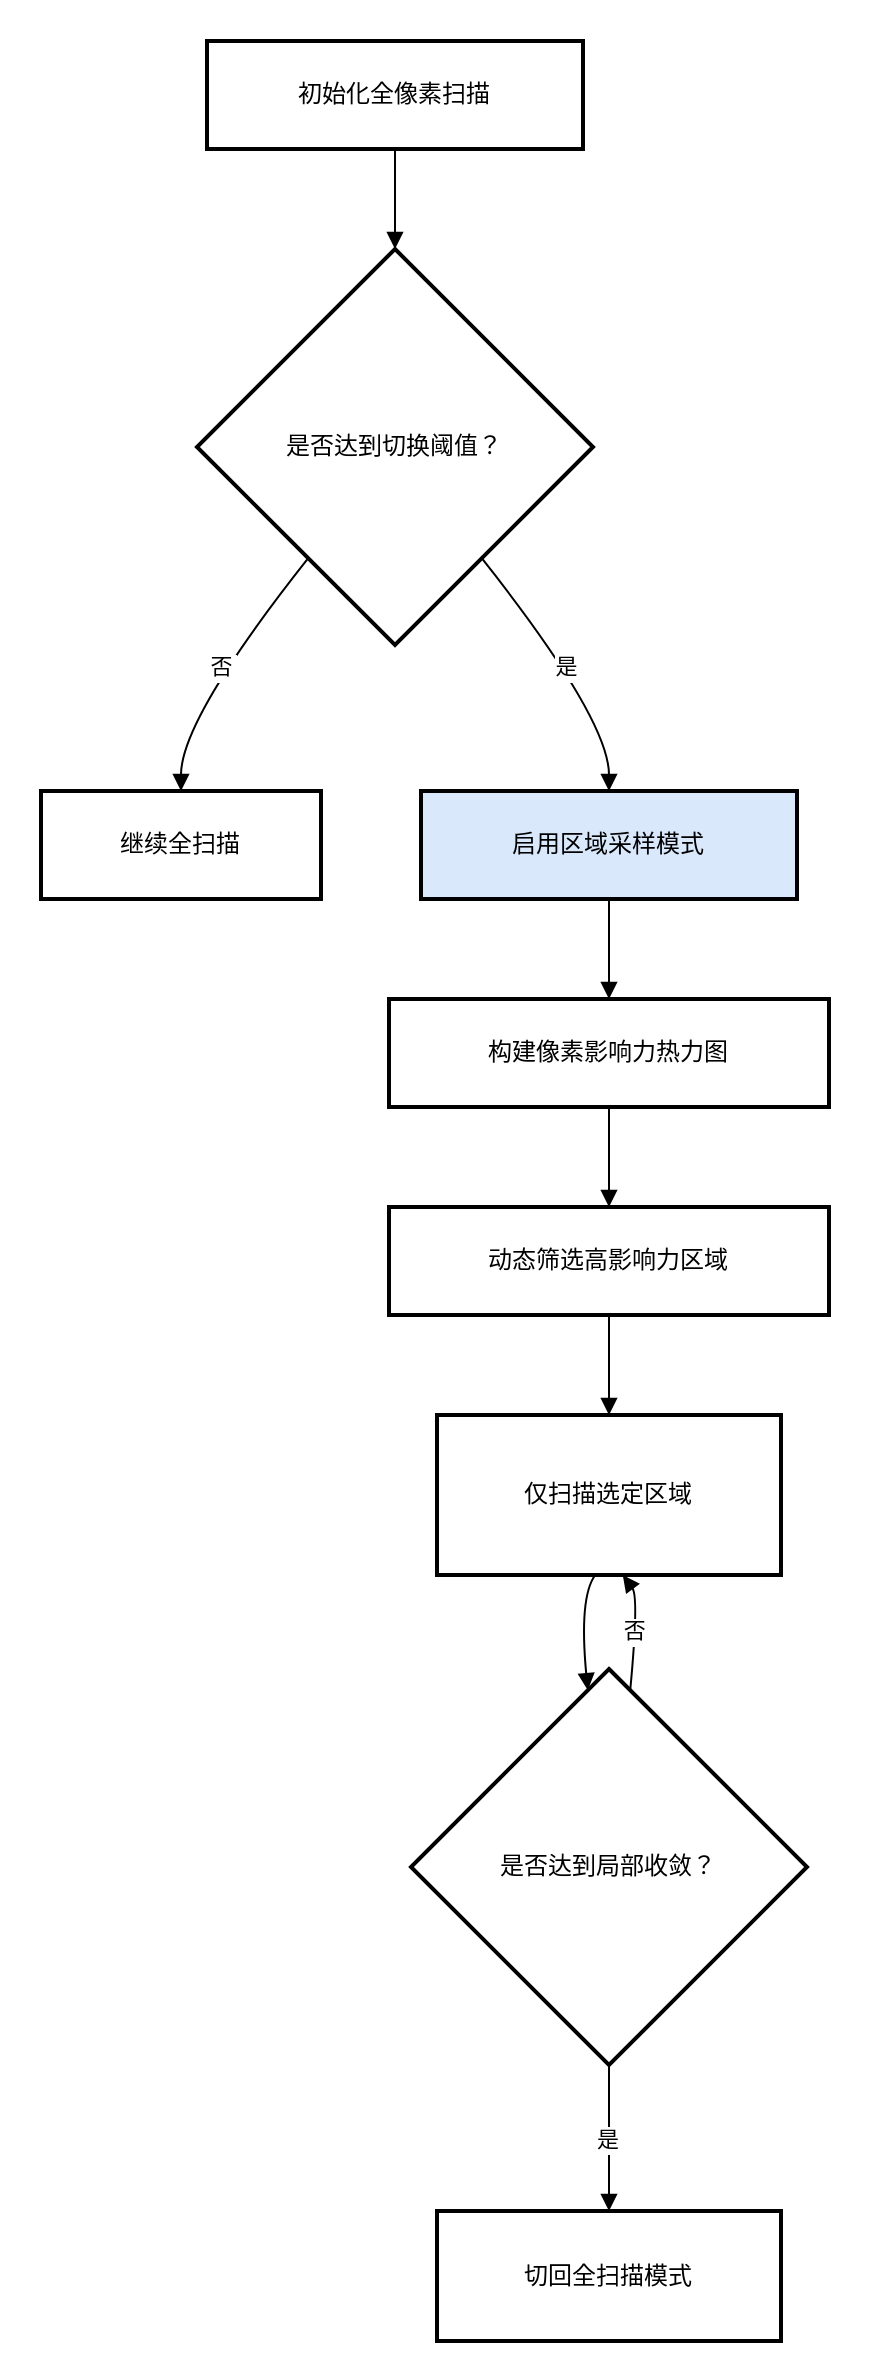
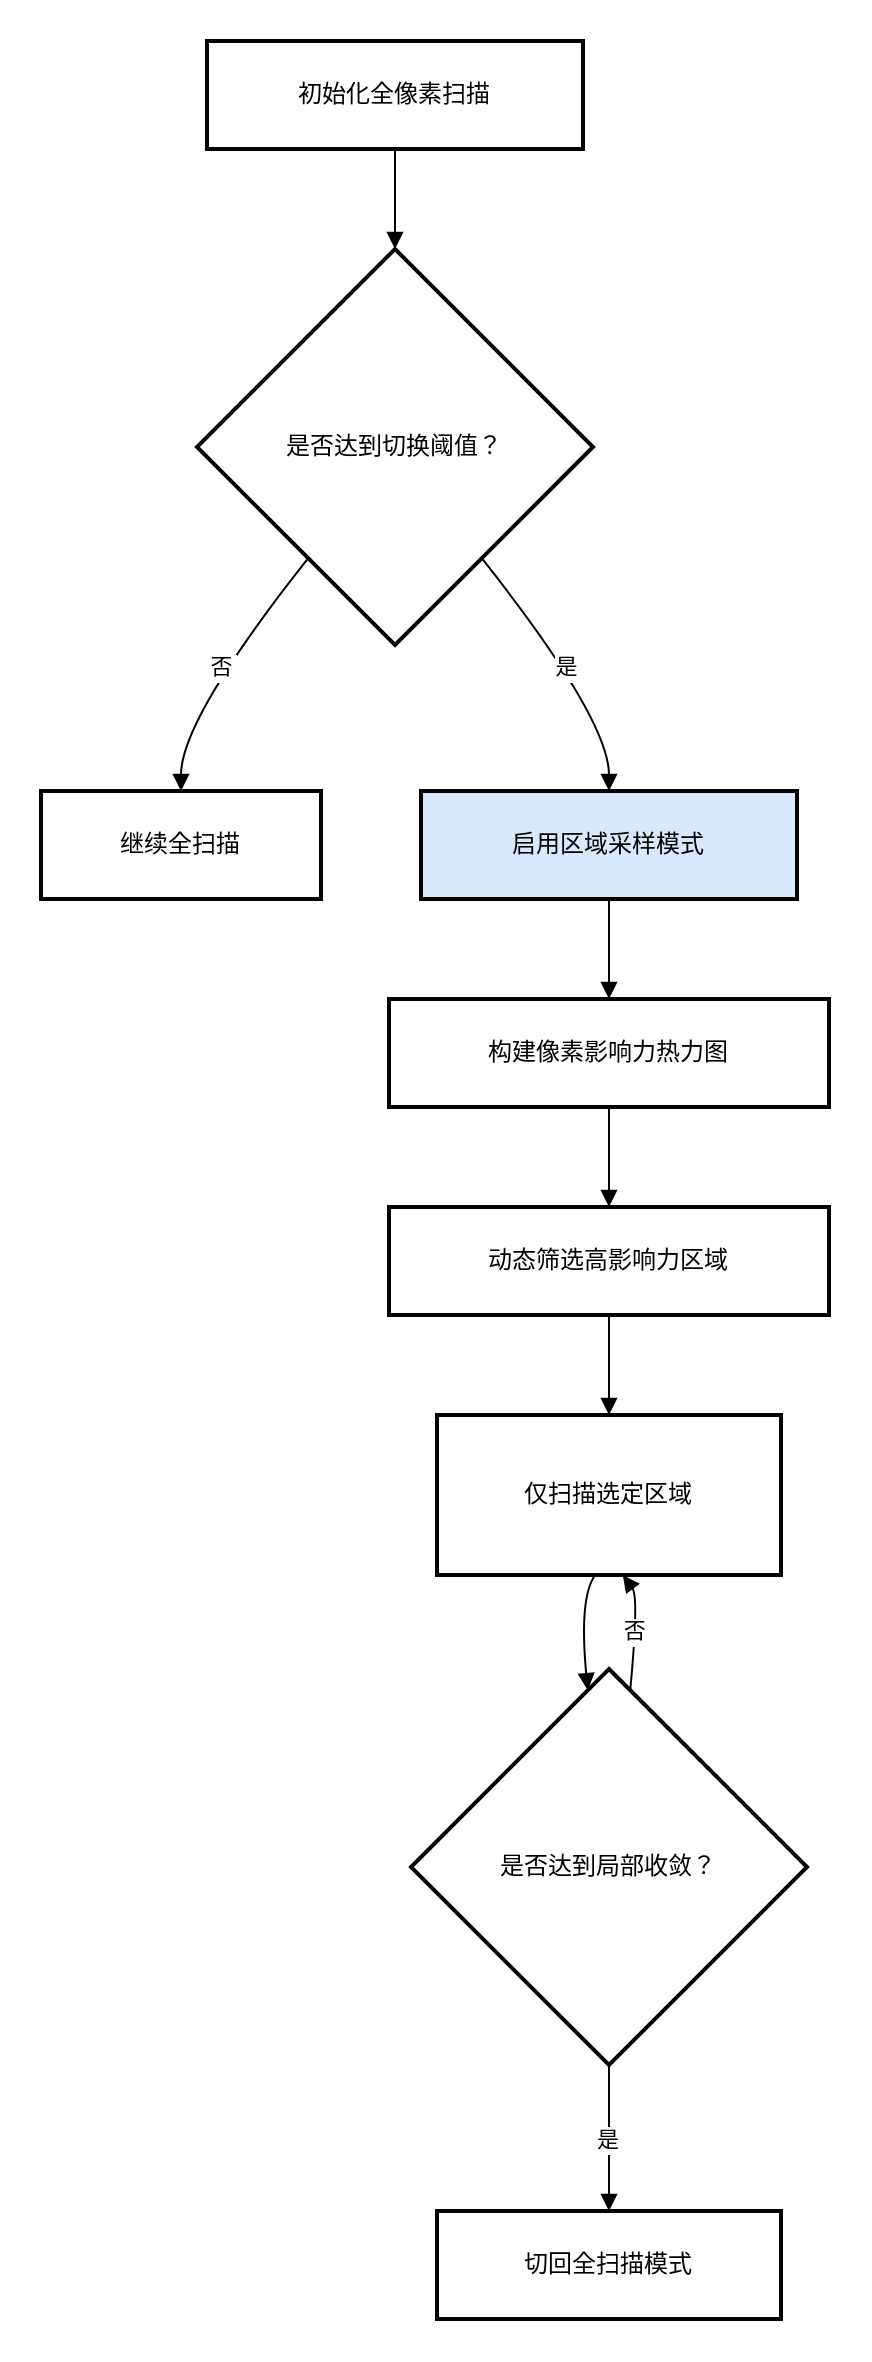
  <mxCell id="0" />
  <mxCell id="1" parent="0" />
  <mxCell id="2" value="初始化全像素扫描" style="whiteSpace=wrap;strokeWidth=2;" vertex="1" parent="1"><mxGeometry x="103" y="20" width="188" height="54" as="geometry" /></mxCell>
  <mxCell id="3" value="是否达到切换阈值？" style="rhombus;strokeWidth=2;whiteSpace=wrap;" vertex="1" parent="1"><mxGeometry x="98" y="124" width="198" height="198" as="geometry" /></mxCell>
  <mxCell id="4" value="继续全扫描" style="whiteSpace=wrap;strokeWidth=2;" vertex="1" parent="1"><mxGeometry x="20" y="395" width="140" height="54" as="geometry" /></mxCell>
  <mxCell id="5" value="启用区域采样模式" style="whiteSpace=wrap;strokeWidth=2;fillColor=#dae8fc;" vertex="1" parent="1"><mxGeometry x="210" y="395" width="188" height="54" as="geometry" /></mxCell>
  <mxCell id="6" value="构建像素影响力热力图" style="whiteSpace=wrap;strokeWidth=2;" vertex="1" parent="1"><mxGeometry x="194" y="499" width="220" height="54" as="geometry" /></mxCell>
  <mxCell id="7" value="动态筛选高影响力区域" style="whiteSpace=wrap;strokeWidth=2;" vertex="1" parent="1"><mxGeometry x="194" y="603" width="220" height="54" as="geometry" /></mxCell>
  <mxCell id="8" value="仅扫描选定区域" style="whiteSpace=wrap;strokeWidth=2;" vertex="1" parent="1"><mxGeometry x="218" y="707" width="172" height="80" as="geometry" /></mxCell>
  <mxCell id="9" value="是否达到局部收敛？" style="rhombus;strokeWidth=2;whiteSpace=wrap;" vertex="1" parent="1"><mxGeometry x="205" y="834" width="198" height="198" as="geometry" /></mxCell>
- <mxCell id="10" value="切回全扫描模式" style="whiteSpace=wrap;strokeWidth=2;" vertex="1" parent="1"><mxGeometry x="218" y="1105" width="172" height="65" as="geometry" /></mxCell>
+ <mxCell id="10" value="切回全扫描模式" style="whiteSpace=wrap;strokeWidth=2;" vertex="1" parent="1"><mxGeometry x="218" y="1105" width="172" height="54" as="geometry" /></mxCell>
  <mxCell id="11" value="" style="curved=1;startArrow=none;endArrow=block;exitX=0.5;exitY=1;entryX=0.5;entryY=0;rounded=0;" edge="1" parent="1" source="2" target="3"><mxGeometry relative="1" as="geometry"><Array as="points" /></mxGeometry></mxCell>
  <mxCell id="12" value="否" style="curved=1;startArrow=none;endArrow=block;exitX=0.11;exitY=1;entryX=0.5;entryY=0;rounded=0;" edge="1" parent="1" source="3" target="4"><mxGeometry relative="1" as="geometry"><Array as="points"><mxPoint x="90" y="359" /></Array></mxGeometry></mxCell>
  <mxCell id="13" value="是" style="curved=1;startArrow=none;endArrow=block;exitX=0.89;exitY=1;entryX=0.5;entryY=0;rounded=0;" edge="1" parent="1" source="3" target="5"><mxGeometry relative="1" as="geometry"><Array as="points"><mxPoint x="304" y="359" /></Array></mxGeometry></mxCell>
  <mxCell id="14" value="" style="curved=1;startArrow=none;endArrow=block;exitX=0.5;exitY=1;entryX=0.5;entryY=0;rounded=0;" edge="1" parent="1" source="5" target="6"><mxGeometry relative="1" as="geometry"><Array as="points" /></mxGeometry></mxCell>
  <mxCell id="15" value="" style="curved=1;startArrow=none;endArrow=block;exitX=0.5;exitY=1;entryX=0.5;entryY=0;rounded=0;" edge="1" parent="1" source="6" target="7"><mxGeometry relative="1" as="geometry"><Array as="points" /></mxGeometry></mxCell>
  <mxCell id="16" value="" style="curved=1;startArrow=none;endArrow=block;exitX=0.5;exitY=1;entryX=0.5;entryY=0;rounded=0;" edge="1" parent="1" source="7" target="8"><mxGeometry relative="1" as="geometry"><Array as="points" /></mxGeometry></mxCell>
  <mxCell id="17" value="" style="curved=1;startArrow=none;endArrow=block;exitX=0.46;exitY=1;entryX=0.44;entryY=0;rounded=0;" edge="1" parent="1" source="8" target="9"><mxGeometry relative="1" as="geometry"><Array as="points"><mxPoint x="289" y="798" /></Array></mxGeometry></mxCell>
  <mxCell id="18" value="是" style="curved=1;startArrow=none;endArrow=block;exitX=0.5;exitY=1;entryX=0.5;entryY=0;rounded=0;" edge="1" parent="1" source="9" target="10"><mxGeometry relative="1" as="geometry"><Array as="points" /></mxGeometry></mxCell>
  <mxCell id="19" value="否" style="curved=1;startArrow=none;endArrow=block;exitX=0.56;exitY=0;entryX=0.54;entryY=1;rounded=0;" edge="1" parent="1" source="9" target="8"><mxGeometry relative="1" as="geometry"><Array as="points"><mxPoint x="319" y="798" /></Array></mxGeometry></mxCell>
